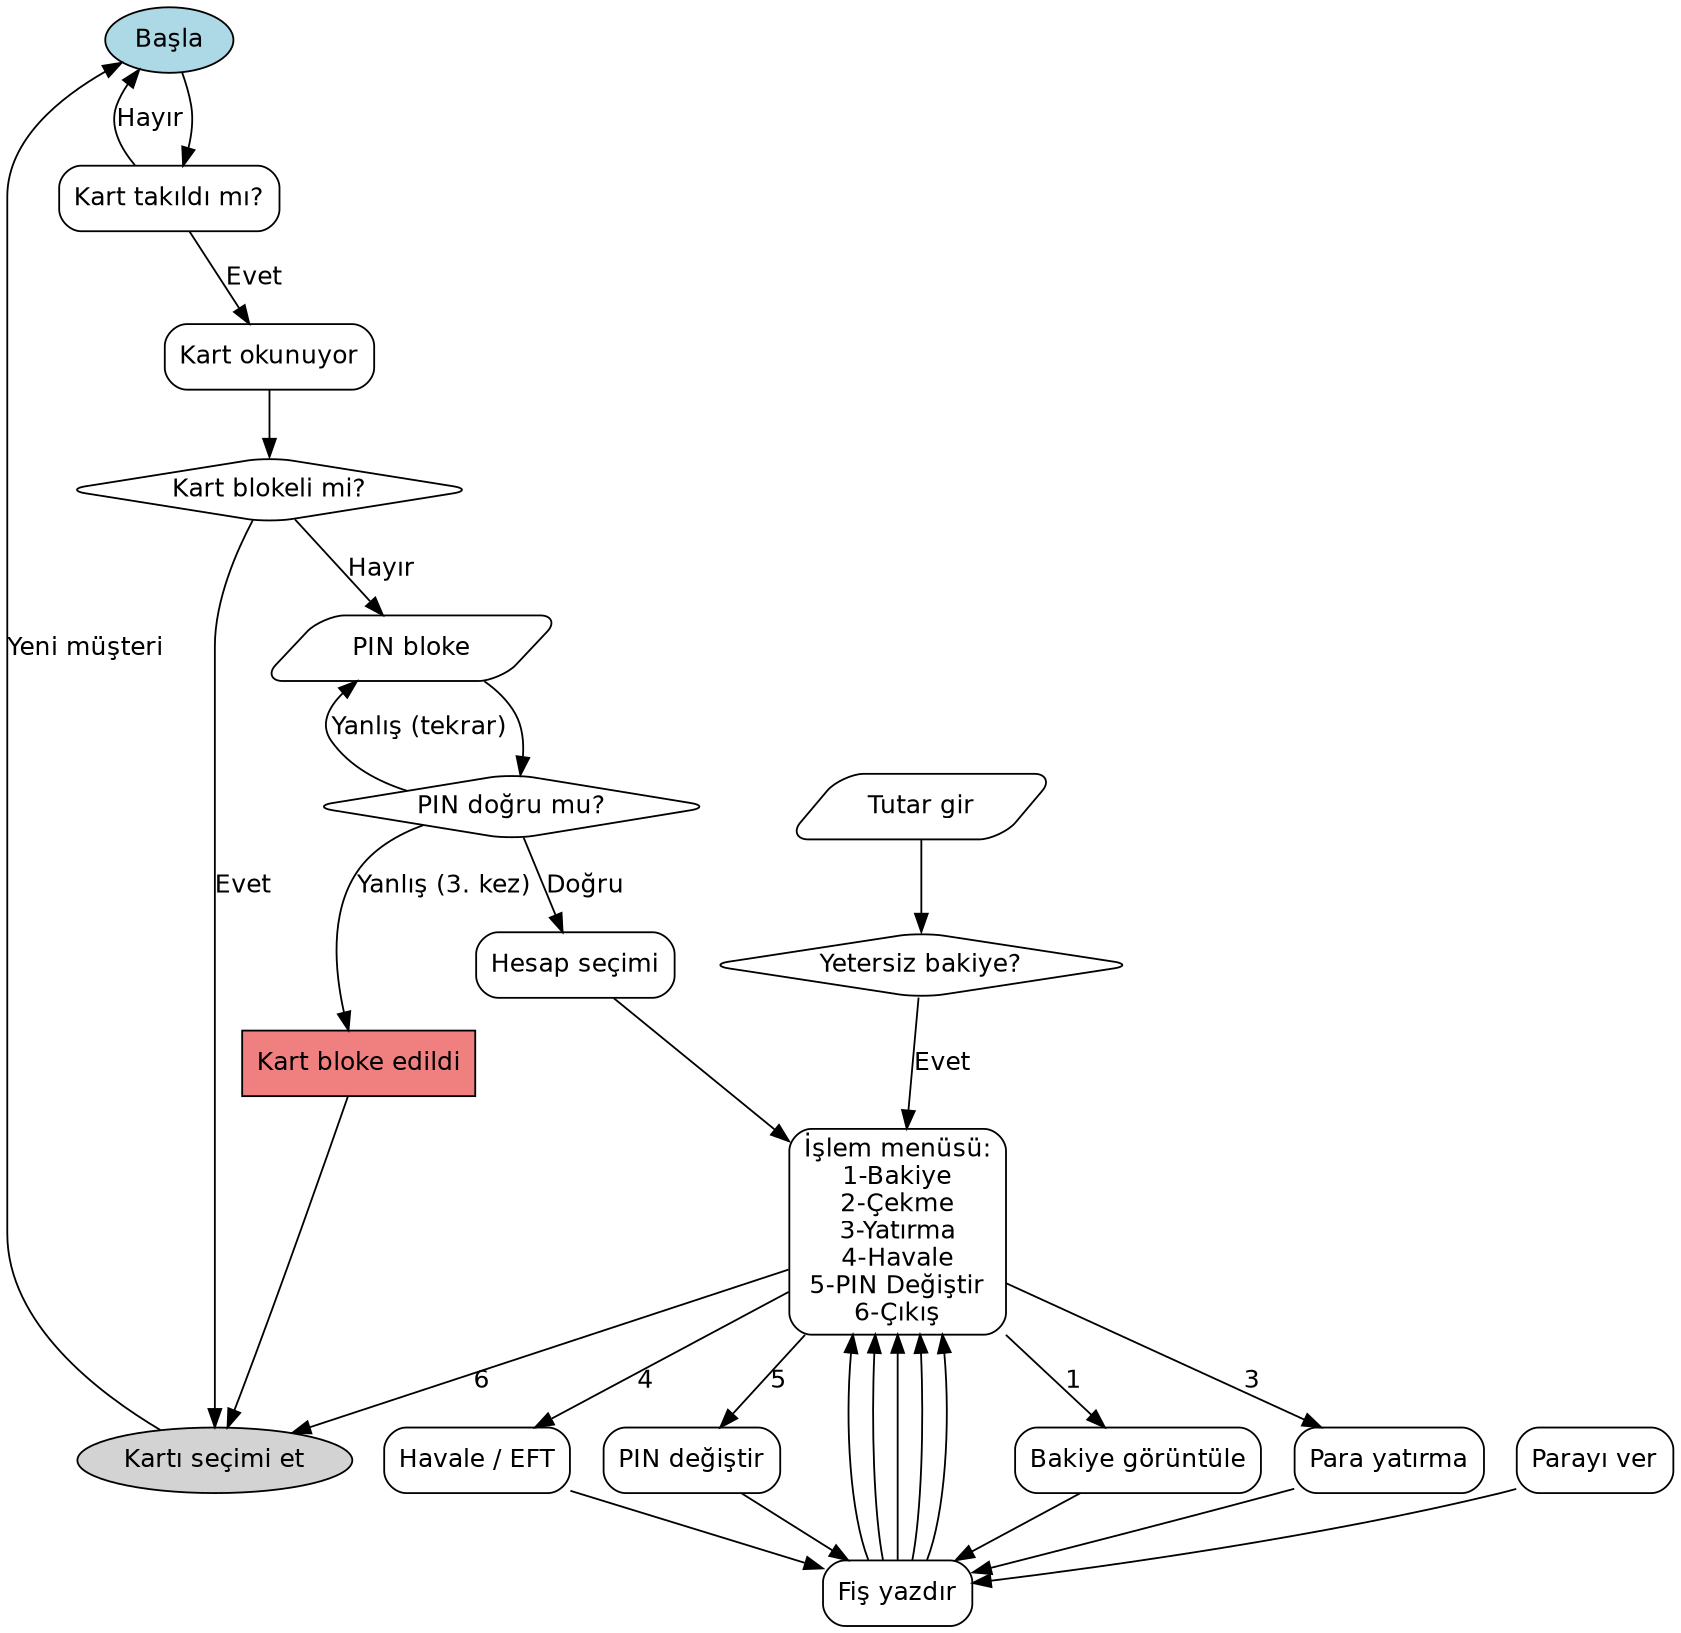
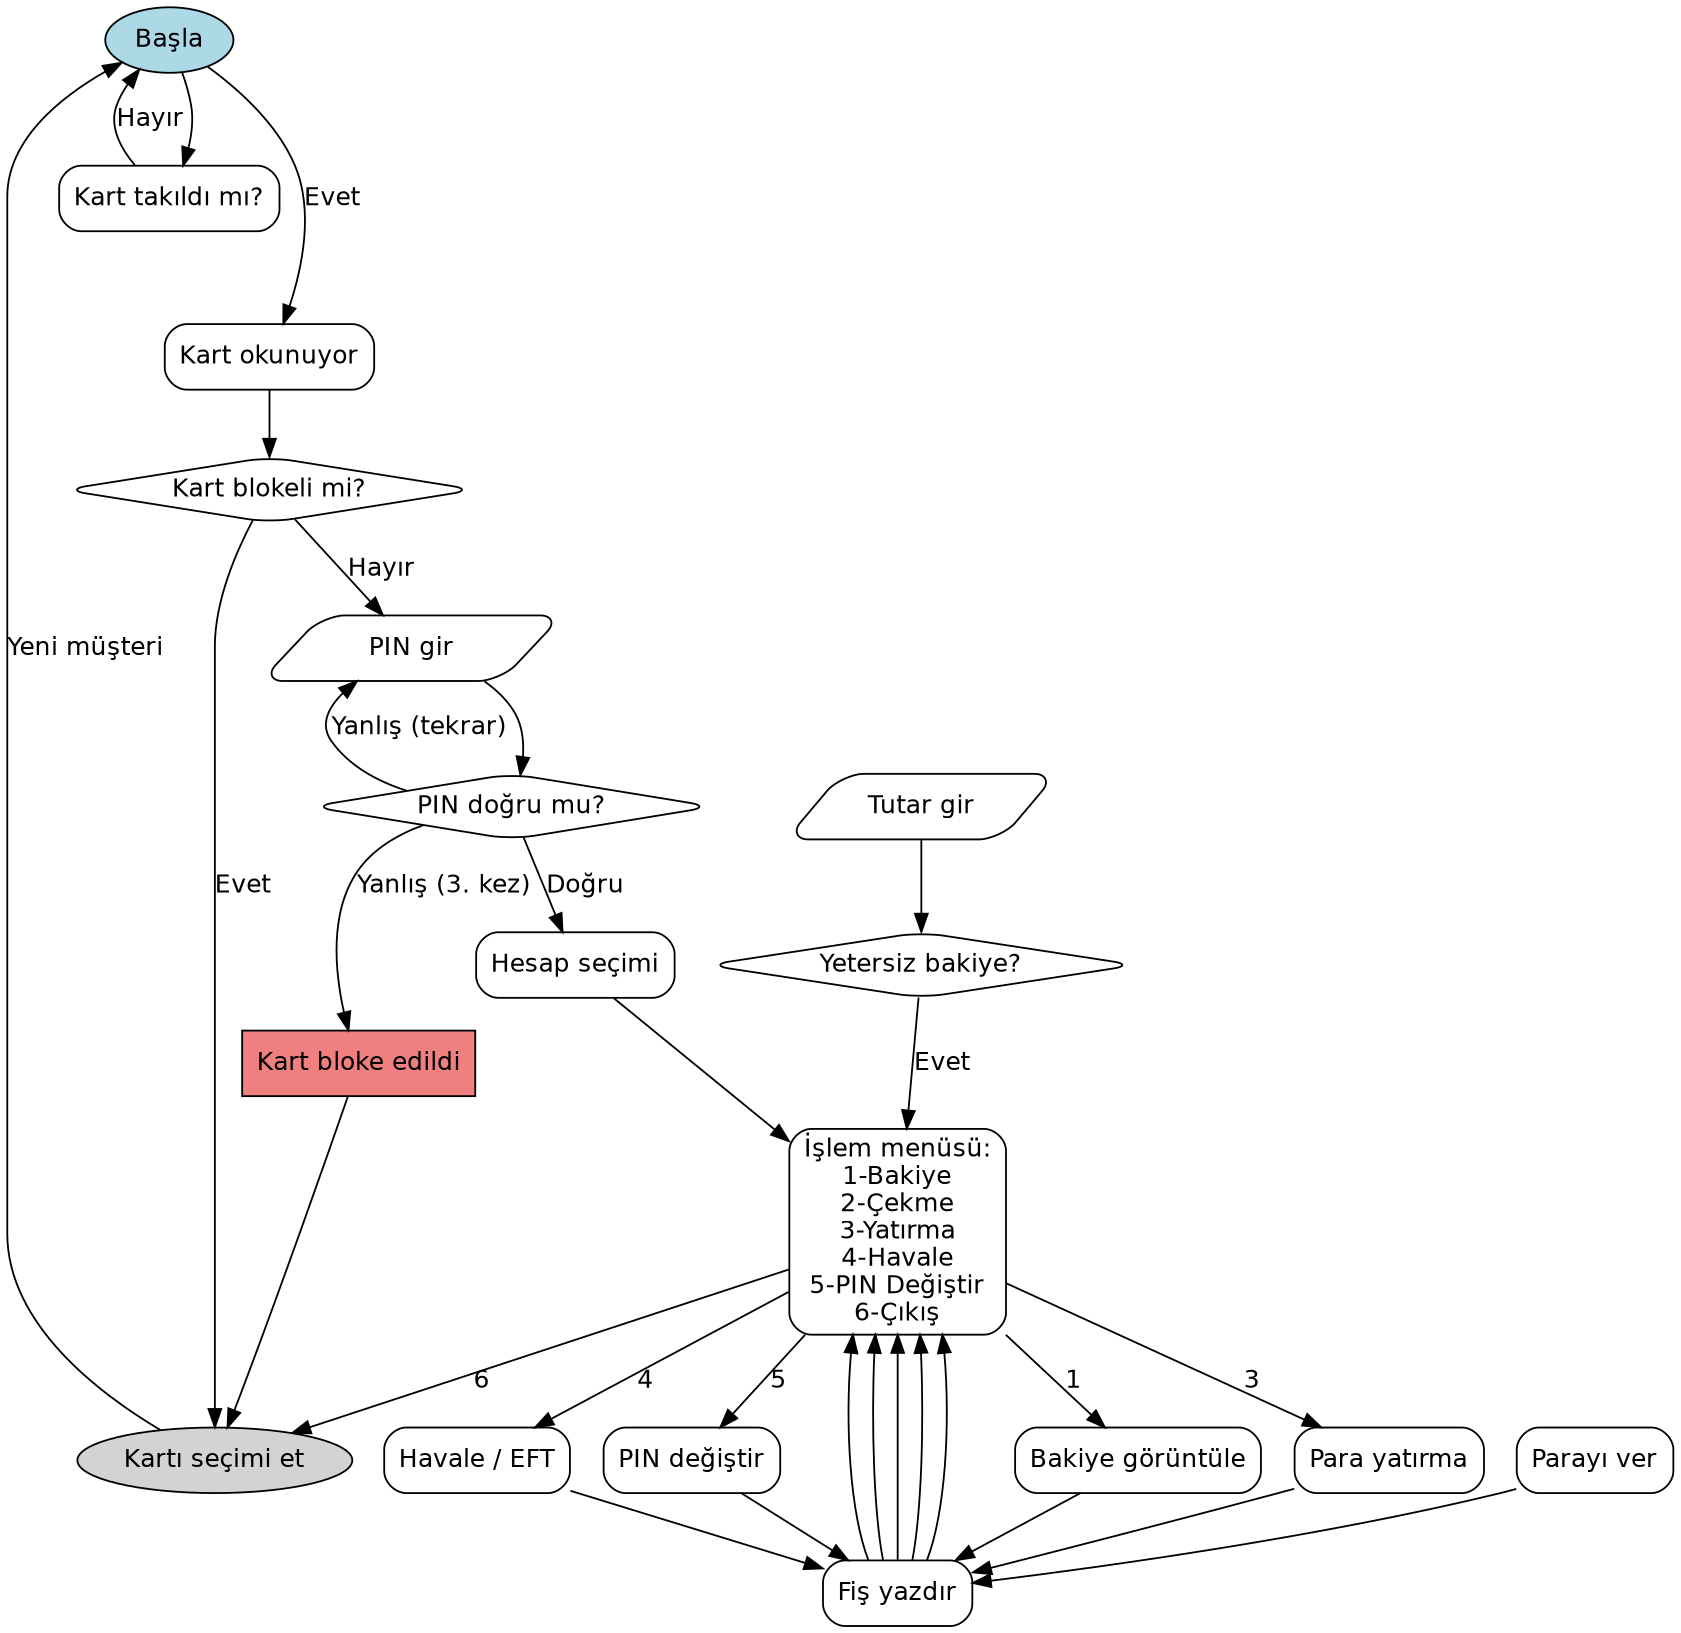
  digraph {
    fontname="DejaVu Sans"
    rankdir=TB
    node [fontname="DejaVu Sans" shape=rectangle style=rounded]
    edge [fontname="DejaVu Sans"]
    n1 [fillcolor=lightblue label="Başla" shape=oval style=filled]
    n2 [label="Kart takıldı mı?"]
    n3 [label="Kart okunuyor"]
    n4 [label="Kart blokeli mi?" shape=diamond]
-   n5 [label="PIN bloke" shape=parallelogram]
+   n5 [label="PIN gir" shape=parallelogram]
    n6 [fillcolor=lightgrey label="Kartı seçimi et" shape=oval style=filled]
    n7 [label="PIN doğru mu?" shape=diamond]
    n8 [fillcolor=lightcoral label="Kart bloke edildi" style=filled]
    n9 [label="Hesap seçimi"]
    n10 [label="İşlem menüsü:\n1-Bakiye\n2-Çekme\n3-Yatırma\n4-Havale\n5-PIN Değiştir\n6-Çıkış"]
    n11 [label="Bakiye görüntüle"]
    n12 [label="Para yatırma"]
    n13 [label="Havale / EFT"]
    n14 [label="PIN değiştir"]
    n15 [label="Fiş yazdır"]
    n16 [label="Tutar gir" shape=parallelogram]
    n17 [label="Yetersiz bakiye?" shape=diamond]
    n18 [label="Parayı ver"]
    n1 -> n2
    n2 -> n1 [label="Hayır"]
-   n2 -> n3 [label=Evet]
+   n1 -> n3 [label=Evet]
    n3 -> n4
    n4 -> n5 [label="Hayır"]
    n4 -> n6 [label=Evet]
    n5 -> n7
    n6 -> n1 [label="Yeni müşteri"]
    n7 -> n5 [label="Yanlış (tekrar)"]
    n7 -> n8 [label="Yanlış (3. kez)"]
    n7 -> n9 [label="Doğru"]
    n8 -> n6
    n9 -> n10
    n10 -> n6 [label=6]
    n10 -> n11 [label=1]
    n10 -> n12 [label=3]
    n10 -> n13 [label=4]
    n10 -> n14 [label=5]
    n11 -> n15
    n12 -> n15
    n13 -> n15
    n14 -> n15
    n15 -> n10
    n15 -> n10
    n15 -> n10
    n15 -> n10
    n15 -> n10
    n16 -> n17
    n17 -> n10 [label=Evet]
    n18 -> n15
  }
